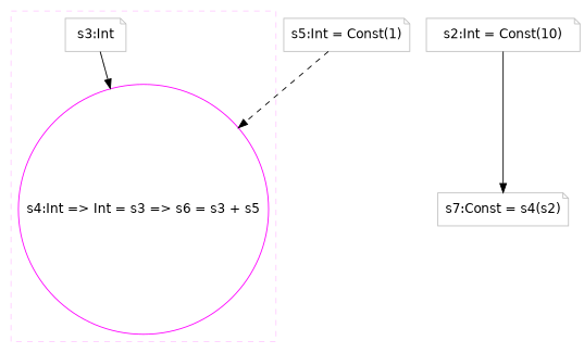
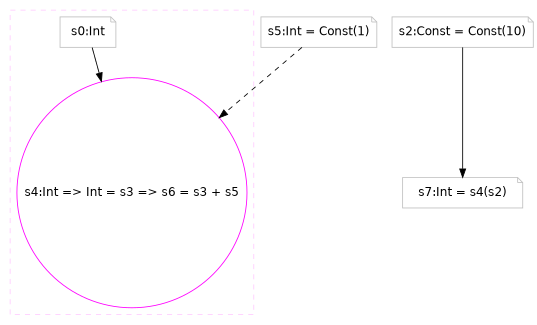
  digraph {
    concentrate=true
    fontname="DejaVu Sans"
    node [color=gray fontname="DejaVu Sans" shape=note]
    edge [fontname="DejaVu Sans" style=dashed]
-   n1 [height=0.5 label="s3:Int" width=0.91713]
+   n1 [height=0.5 label="s0:Int" width=0.91713]
    n2 [color=magenta height=0.5 label="s4:Int => Int = s3 => s6 = s3 + s5" shape=circle width=2.816]
-   n3 [height=0.5 label="s7:Const = s4(s2)" width=1.3403]
+   n3 [height=0.5 label="s7:Int = s4(s2)" width=1.3403]
    n4 [height=0.5 label="s5:Int = Const(1)" width=1.5402]
-   n5 [height=0.5 label="s2:Int = Const(10)" width=1.6443]
+   n5 [height=0.5 label="s2:Const = Const(10)" width=1.6443]
    subgraph cluster_1 {
      color="#FFCCFF"
      style=dashed
      subgraph sub_2 {
        color="#FFCCFF"
        rank=source
        style=dashed
        n1
      }
      subgraph sub_3 {
        color="#FFCCFF"
        rank=sink
        style=dashed
        n2
      }
    }
    n1 -> n2 [color=lightgray weight=0]
    n1 -> n2 [style=solid]
    n4 -> n2
    n5 -> n3 [style=solid]
  }
